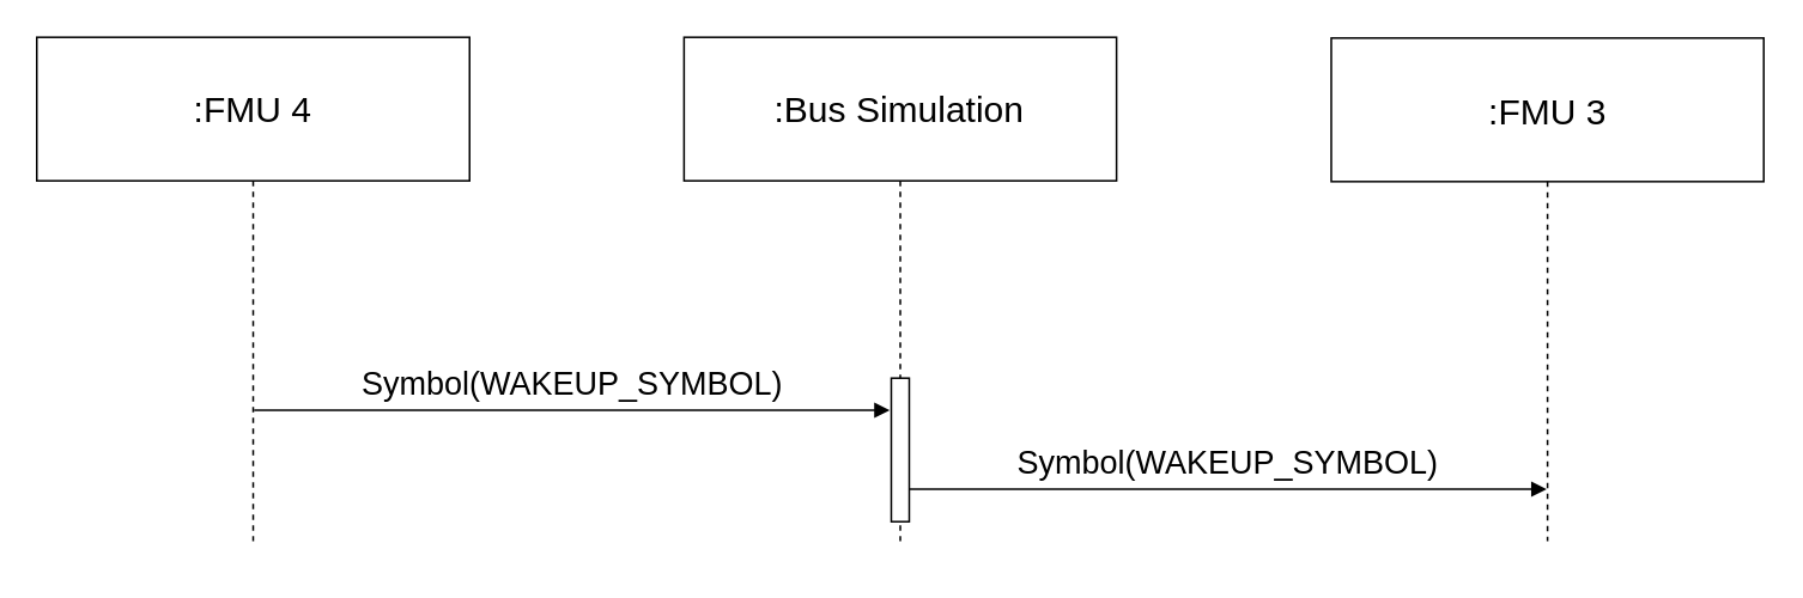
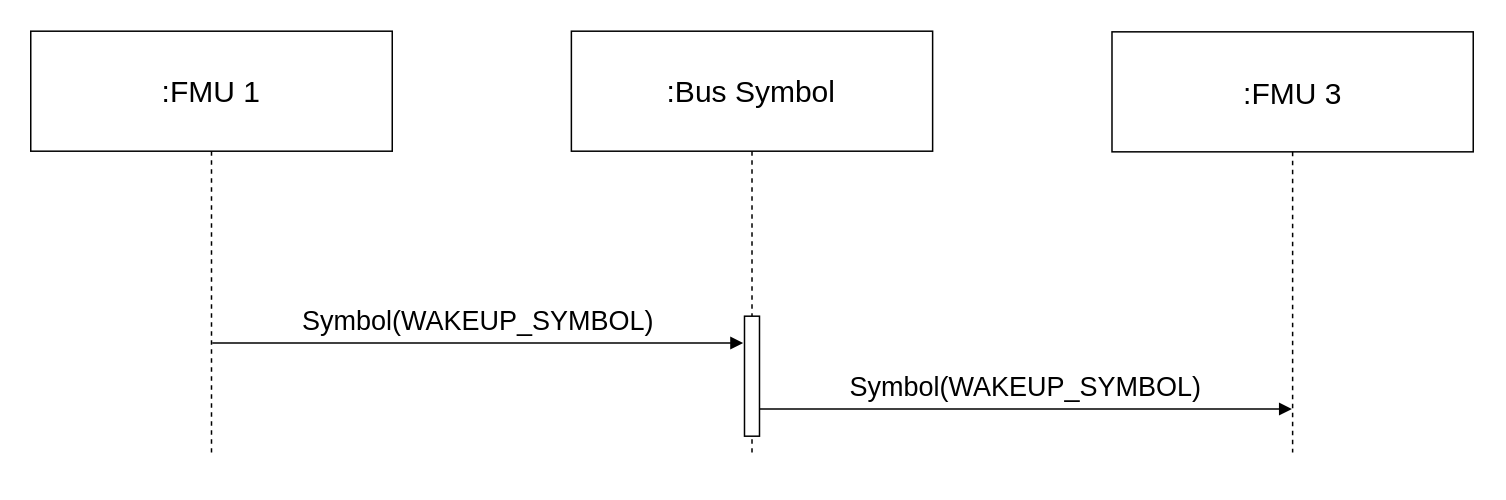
  <mxCell id="0" />
  <mxCell id="1" parent="0" />
- <mxCell id="2" value="&lt;font style=&quot;font-size: 20px;&quot;&gt;:FMU 4&lt;/font&gt;" style="shape=umlLifeline;perimeter=lifelinePerimeter;whiteSpace=wrap;html=1;container=1;dropTarget=0;collapsible=0;recursiveResize=0;outlineConnect=0;portConstraint=eastwest;newEdgeStyle={&quot;curved&quot;:0,&quot;rounded&quot;:0};size=80;" parent="1" vertex="1"><mxGeometry x="20" y="20.13" width="241" height="280.87" as="geometry" /></mxCell>
+ <mxCell id="2" value="&lt;font style=&quot;font-size: 20px;&quot;&gt;:FMU 1&lt;/font&gt;" style="shape=umlLifeline;perimeter=lifelinePerimeter;whiteSpace=wrap;html=1;container=1;dropTarget=0;collapsible=0;recursiveResize=0;outlineConnect=0;portConstraint=eastwest;newEdgeStyle={&quot;curved&quot;:0,&quot;rounded&quot;:0};size=80;" parent="1" vertex="1"><mxGeometry x="20" y="20.13" width="241" height="280.87" as="geometry" /></mxCell>
  <mxCell id="3" value="&lt;font style=&quot;font-size: 20px;&quot;&gt;:FMU 3&lt;/font&gt;" style="shape=umlLifeline;perimeter=lifelinePerimeter;whiteSpace=wrap;html=1;container=1;dropTarget=0;collapsible=0;recursiveResize=0;outlineConnect=0;portConstraint=eastwest;newEdgeStyle={&quot;curved&quot;:0,&quot;rounded&quot;:0};size=80;" parent="1" vertex="1"><mxGeometry x="740.83" y="20.56" width="240.83" height="280.44" as="geometry" /></mxCell>
- <mxCell id="4" value="&lt;font style=&quot;font-size: 20px;&quot;&gt;:Bus Simulation&lt;/font&gt;" style="shape=umlLifeline;perimeter=lifelinePerimeter;whiteSpace=wrap;html=1;container=1;dropTarget=0;collapsible=0;recursiveResize=0;outlineConnect=0;portConstraint=eastwest;newEdgeStyle={&quot;curved&quot;:0,&quot;rounded&quot;:0};size=80;" parent="1" vertex="1"><mxGeometry x="380.42" y="20.13" width="240.83" height="280.87" as="geometry" /></mxCell>
+ <mxCell id="4" value="&lt;font style=&quot;font-size: 20px;&quot;&gt;:Bus Symbol&lt;/font&gt;" style="shape=umlLifeline;perimeter=lifelinePerimeter;whiteSpace=wrap;html=1;container=1;dropTarget=0;collapsible=0;recursiveResize=0;outlineConnect=0;portConstraint=eastwest;newEdgeStyle={&quot;curved&quot;:0,&quot;rounded&quot;:0};size=80;" parent="1" vertex="1"><mxGeometry x="380.42" y="20.13" width="240.83" height="280.87" as="geometry" /></mxCell>
  <mxCell id="5" value="" style="ellipse;whiteSpace=wrap;html=1;align=center;aspect=fixed;fillColor=none;strokeColor=none;resizable=0;perimeter=centerPerimeter;rotatable=0;allowArrows=0;points=[];outlineConnect=1;" parent="4" vertex="1"><mxGeometry x="180.46" y="280" width="10" height="10" as="geometry" /></mxCell>
  <mxCell id="6" value="" style="html=1;points=[[0,0,0,0,5],[0,1,0,0,-5],[1,0,0,0,5],[1,1,0,0,-5]];perimeter=orthogonalPerimeter;outlineConnect=0;targetShapes=umlLifeline;portConstraint=eastwest;newEdgeStyle={&quot;curved&quot;:0,&quot;rounded&quot;:0};fillColor=default;" parent="4" vertex="1"><mxGeometry x="115.41" y="190" width="10" height="80" as="geometry" /></mxCell>
  <mxCell id="7" value="&lt;font style=&quot;font-size: 18px;&quot;&gt;Symbol(WAKEUP_SYMBOL)&lt;/font&gt;" style="html=1;verticalAlign=bottom;endArrow=block;curved=0;rounded=0;" parent="1" edge="1"><mxGeometry width="80" relative="1" as="geometry"><mxPoint x="141" y="228" as="sourcePoint" /><mxPoint x="494.925" y="228" as="targetPoint" /><Array as="points" /></mxGeometry></mxCell>
  <mxCell id="8" value="&lt;font style=&quot;font-size: 18px;&quot;&gt;Symbol(WAKEUP_SYMBOL)&lt;/font&gt;" style="html=1;verticalAlign=bottom;endArrow=block;curved=0;rounded=0;" parent="1" edge="1"><mxGeometry width="80" relative="1" as="geometry"><mxPoint x="505.83" y="272" as="sourcePoint" /><mxPoint x="860.745" y="272" as="targetPoint" /></mxGeometry></mxCell>
